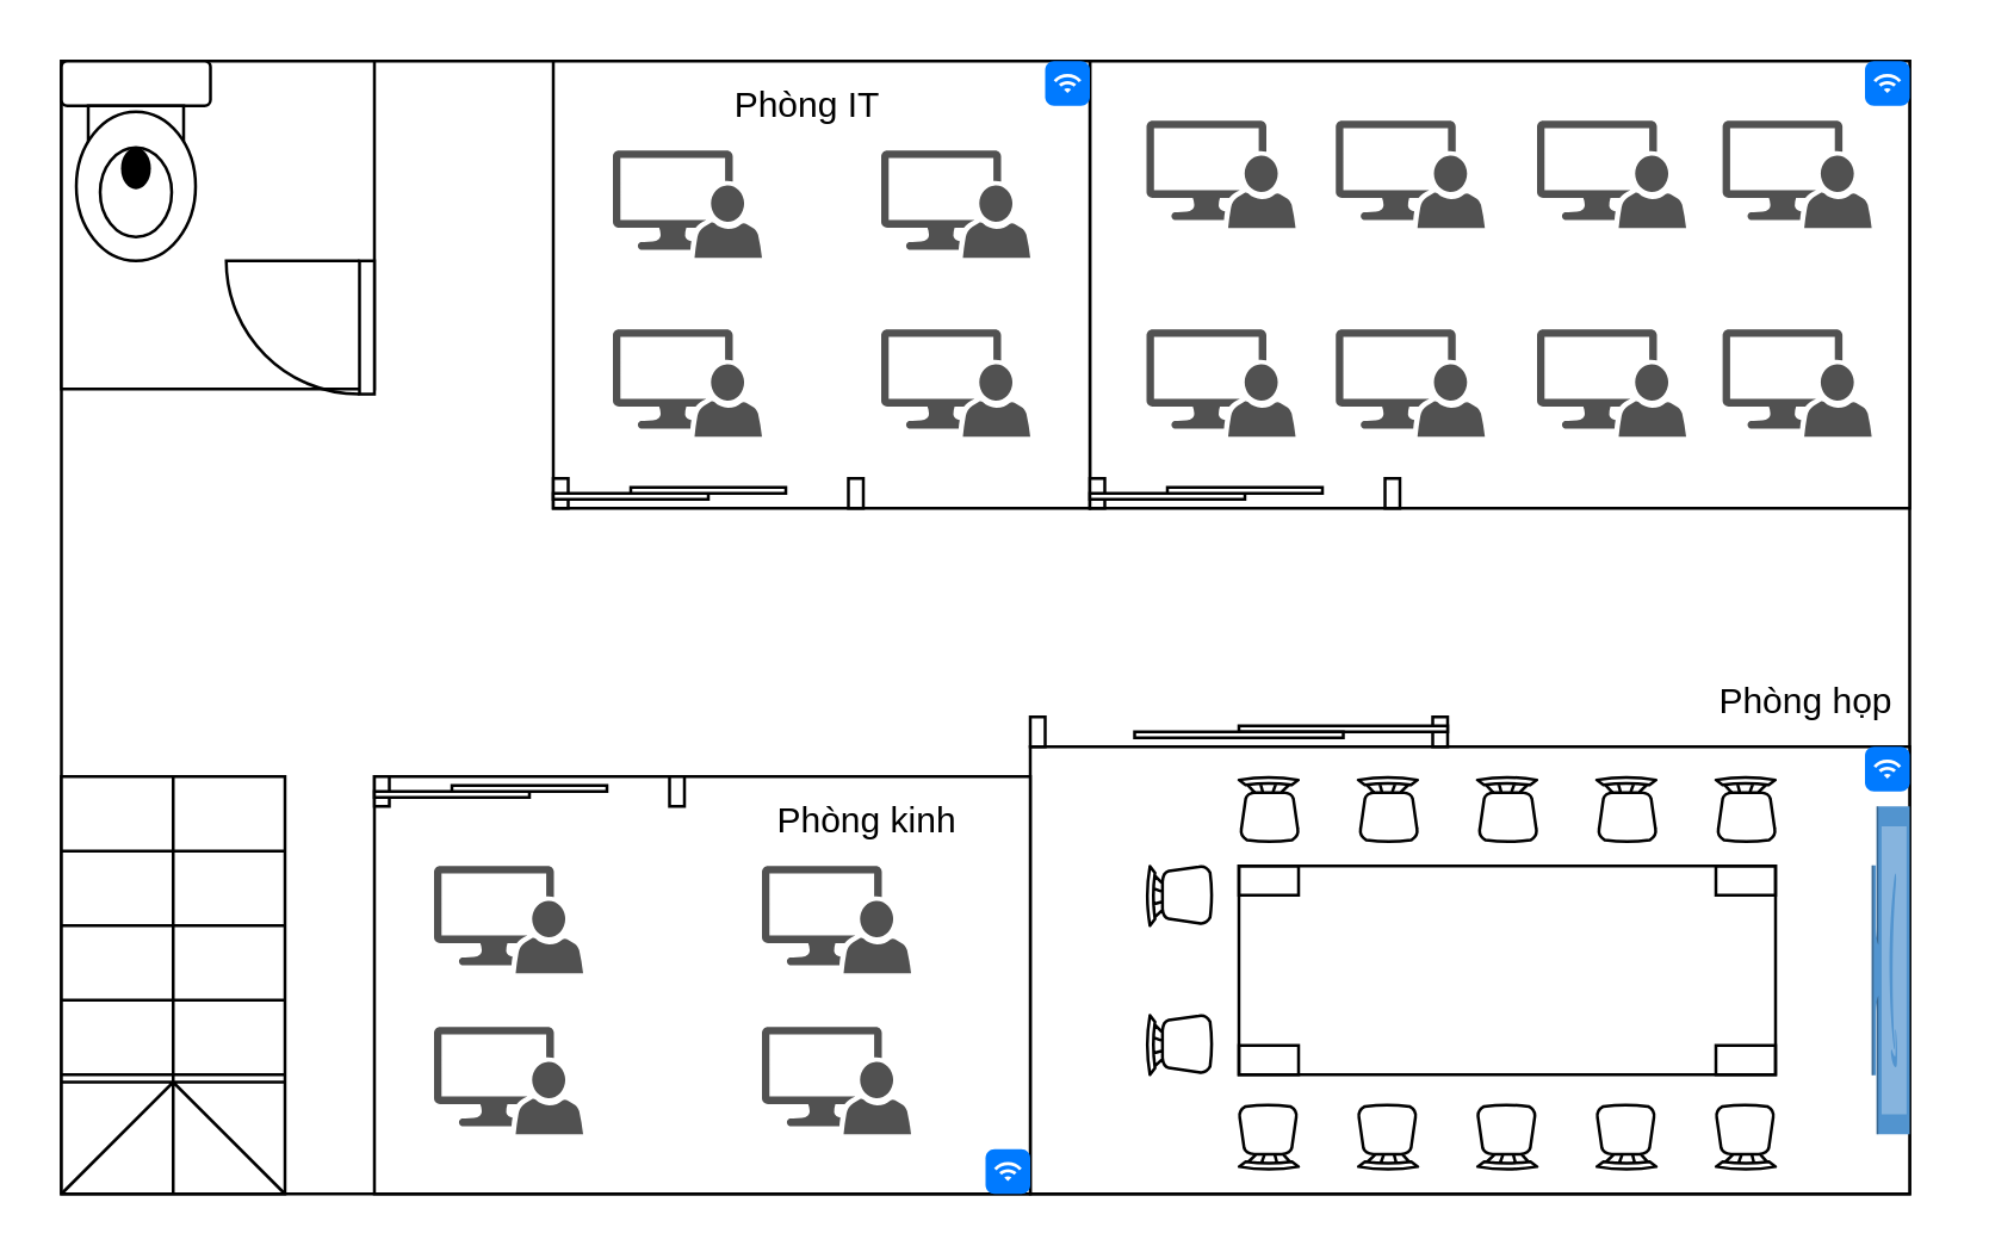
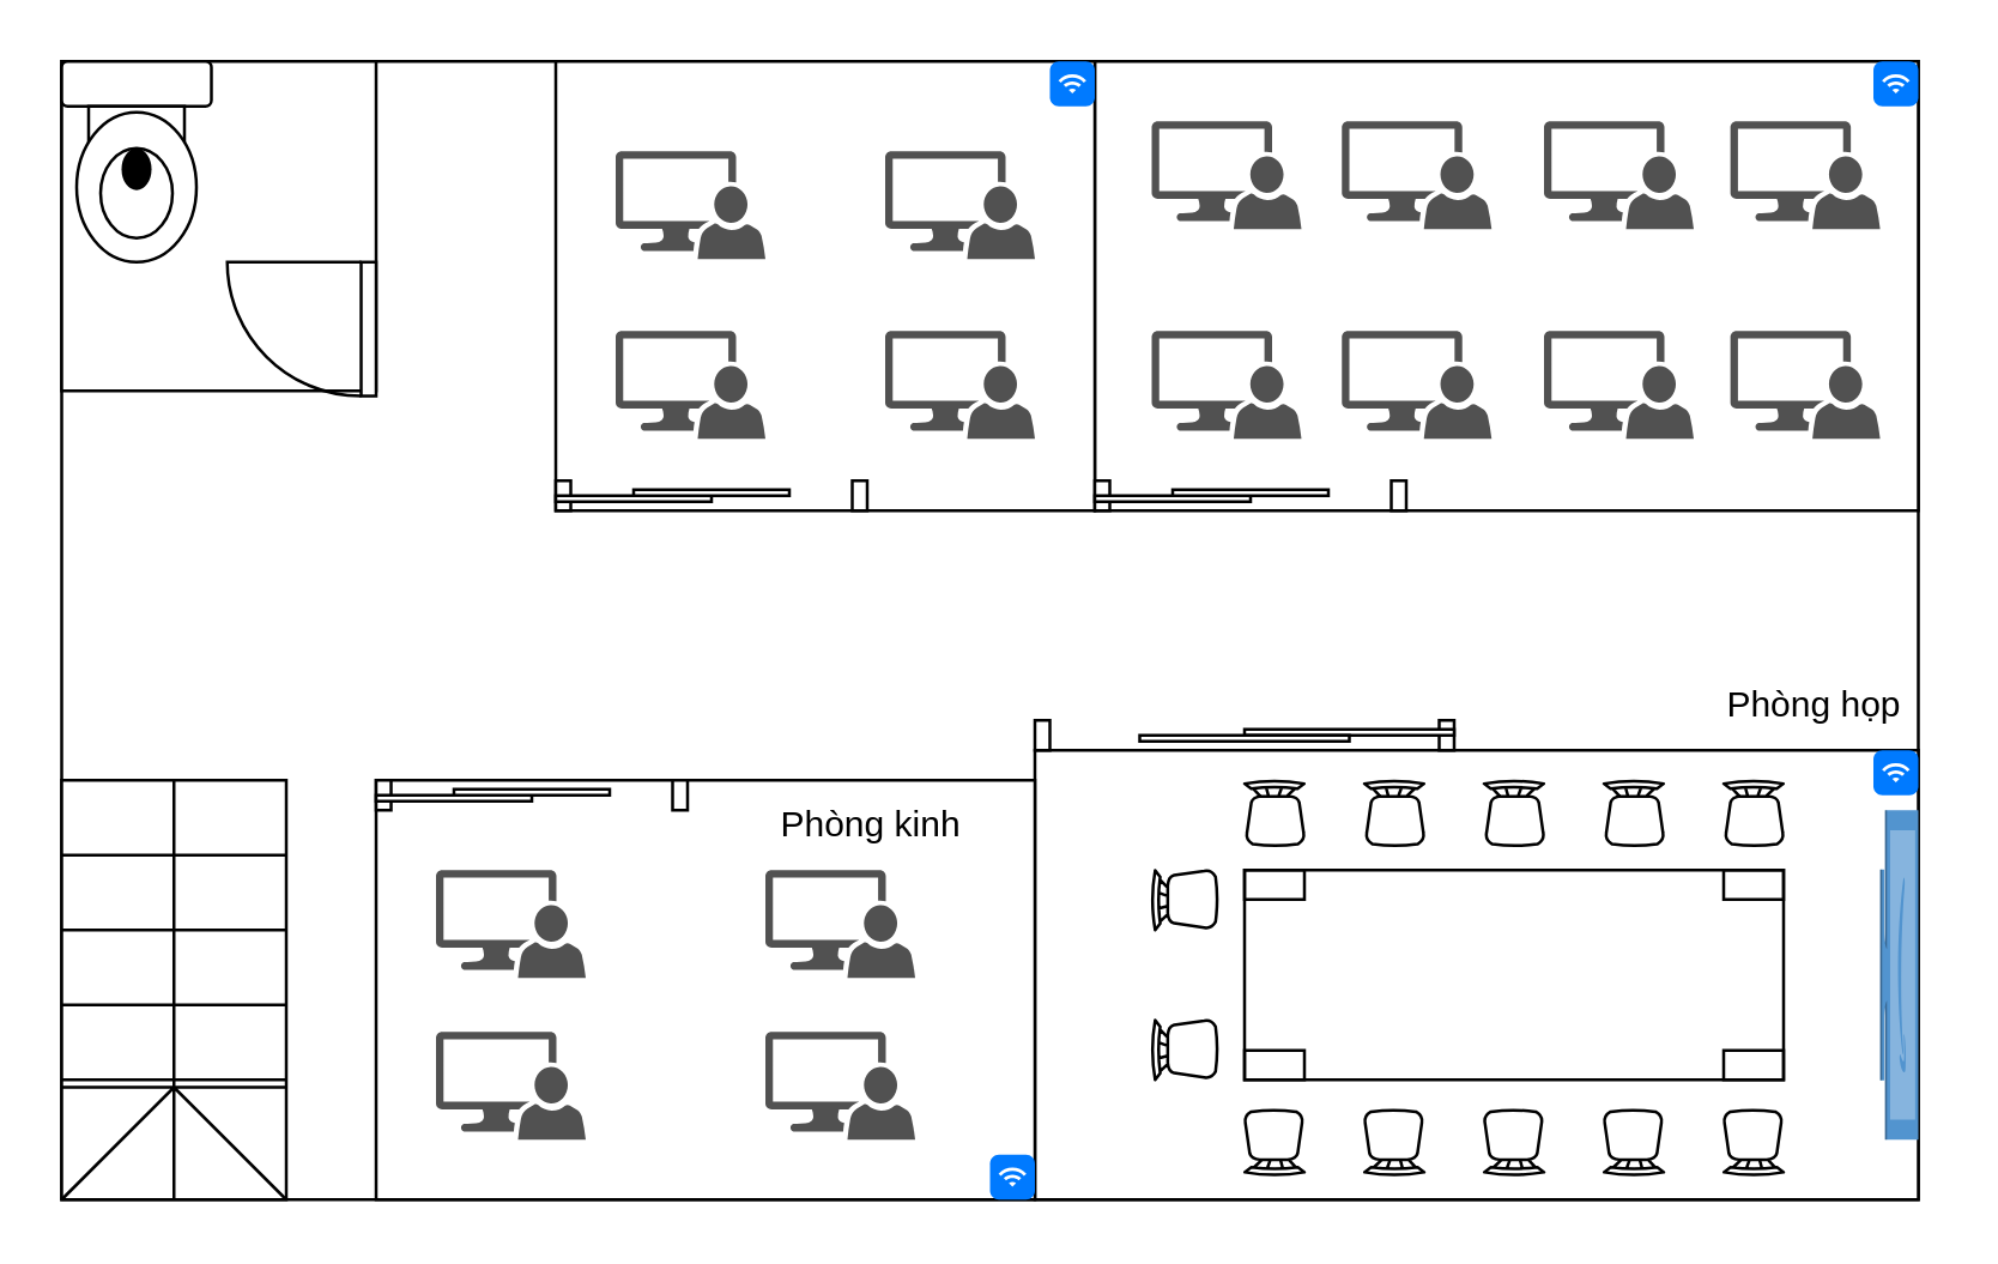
  <mxCell id="0" />
  <mxCell id="1" parent="0" />
  <mxCell id="2" value="" style="rounded=0;whiteSpace=wrap;html=1;fontStyle=1" vertex="1" parent="1"><mxGeometry x="20" y="20" width="620" height="380" as="geometry" /></mxCell>
  <mxCell id="3" value="" style="verticalLabelPosition=bottom;html=1;verticalAlign=top;align=center;shape=mxgraph.floorplan.stairsRest;direction=south;" vertex="1" parent="1"><mxGeometry x="20" y="260" width="75" height="140" as="geometry" /></mxCell>
  <mxCell id="4" value="" style="rounded=0;whiteSpace=wrap;html=1;" vertex="1" parent="1"><mxGeometry x="20" y="20" width="105" height="110" as="geometry" /></mxCell>
  <mxCell id="5" value="" style="rounded=0;whiteSpace=wrap;html=1;" vertex="1" parent="1"><mxGeometry x="345" y="250" width="295" height="150" as="geometry" /></mxCell>
  <mxCell id="6" value="" style="verticalLabelPosition=bottom;html=1;verticalAlign=top;align=center;shape=mxgraph.floorplan.chair;" vertex="1" parent="1"><mxGeometry x="415" y="260" width="20" height="22" as="geometry" /></mxCell>
  <mxCell id="7" value="" style="verticalLabelPosition=bottom;html=1;verticalAlign=top;align=center;shape=mxgraph.floorplan.table;" vertex="1" parent="1"><mxGeometry x="415" y="290" width="180" height="70" as="geometry" /></mxCell>
  <mxCell id="8" value="" style="outlineConnect=0;dashed=0;verticalLabelPosition=bottom;verticalAlign=top;align=center;html=1;shape=mxgraph.aws3.fire_tv;fillColor=#5294CF;gradientColor=none;direction=south;" vertex="1" parent="1"><mxGeometry x="627.25" y="270" width="12.75" height="110" as="geometry" /></mxCell>
  <mxCell id="9" value="" style="verticalLabelPosition=bottom;html=1;verticalAlign=top;align=center;shape=mxgraph.floorplan.chair;" vertex="1" parent="1"><mxGeometry x="455" y="260" width="20" height="22" as="geometry" /></mxCell>
  <mxCell id="10" value="" style="verticalLabelPosition=bottom;html=1;verticalAlign=top;align=center;shape=mxgraph.floorplan.chair;" vertex="1" parent="1"><mxGeometry x="495" y="260" width="20" height="22" as="geometry" /></mxCell>
  <mxCell id="11" value="" style="verticalLabelPosition=bottom;html=1;verticalAlign=top;align=center;shape=mxgraph.floorplan.chair;" vertex="1" parent="1"><mxGeometry x="535" y="260" width="20" height="22" as="geometry" /></mxCell>
  <mxCell id="12" value="" style="verticalLabelPosition=bottom;html=1;verticalAlign=top;align=center;shape=mxgraph.floorplan.chair;" vertex="1" parent="1"><mxGeometry x="575" y="260" width="20" height="22" as="geometry" /></mxCell>
  <mxCell id="13" value="" style="verticalLabelPosition=bottom;html=1;verticalAlign=top;align=center;shape=mxgraph.floorplan.chair;direction=west;" vertex="1" parent="1"><mxGeometry x="415" y="370" width="20" height="22" as="geometry" /></mxCell>
  <mxCell id="14" value="" style="verticalLabelPosition=bottom;html=1;verticalAlign=top;align=center;shape=mxgraph.floorplan.chair;direction=west;" vertex="1" parent="1"><mxGeometry x="455" y="370" width="20" height="22" as="geometry" /></mxCell>
  <mxCell id="15" value="" style="verticalLabelPosition=bottom;html=1;verticalAlign=top;align=center;shape=mxgraph.floorplan.chair;direction=west;" vertex="1" parent="1"><mxGeometry x="495" y="370" width="20" height="22" as="geometry" /></mxCell>
  <mxCell id="16" value="" style="verticalLabelPosition=bottom;html=1;verticalAlign=top;align=center;shape=mxgraph.floorplan.chair;direction=west;" vertex="1" parent="1"><mxGeometry x="535" y="370" width="20" height="22" as="geometry" /></mxCell>
  <mxCell id="17" value="" style="verticalLabelPosition=bottom;html=1;verticalAlign=top;align=center;shape=mxgraph.floorplan.chair;direction=west;" vertex="1" parent="1"><mxGeometry x="575" y="370" width="20" height="22" as="geometry" /></mxCell>
  <mxCell id="18" value="" style="verticalLabelPosition=bottom;html=1;verticalAlign=top;align=center;shape=mxgraph.floorplan.chair;direction=north;" vertex="1" parent="1"><mxGeometry x="384" y="290" width="22" height="20" as="geometry" /></mxCell>
  <mxCell id="19" value="" style="verticalLabelPosition=bottom;html=1;verticalAlign=top;align=center;shape=mxgraph.floorplan.chair;direction=north;" vertex="1" parent="1"><mxGeometry x="384" y="340" width="22" height="20" as="geometry" /></mxCell>
  <mxCell id="20" value="Phòng họp" style="text;html=1;align=center;verticalAlign=middle;resizable=0;points=[];autosize=1;strokeColor=none;fillColor=none;rotation=0;" vertex="1" parent="1"><mxGeometry x="565" y="220" width="80" height="30" as="geometry" /></mxCell>
  <mxCell id="21" value="" style="verticalLabelPosition=bottom;html=1;verticalAlign=top;align=center;shape=mxgraph.floorplan.doorSlidingGlass;dx=0.25;direction=west;" vertex="1" parent="1"><mxGeometry x="345" y="240" width="140" height="10" as="geometry" /></mxCell>
  <mxCell id="22" value="" style="rounded=0;whiteSpace=wrap;html=1;" vertex="1" parent="1"><mxGeometry x="365" y="20" width="275" height="150" as="geometry" /></mxCell>
  <mxCell id="23" value="" style="rounded=0;whiteSpace=wrap;html=1;" vertex="1" parent="1"><mxGeometry x="125" y="260" width="220" height="140" as="geometry" /></mxCell>
  <mxCell id="24" value="" style="sketch=0;pointerEvents=1;shadow=0;dashed=0;html=1;strokeColor=none;labelPosition=center;verticalLabelPosition=bottom;verticalAlign=top;align=center;fillColor=#515151;shape=mxgraph.mscae.system_center.admin_console" vertex="1" parent="1"><mxGeometry x="145" y="344" width="50" height="36" as="geometry" /></mxCell>
  <mxCell id="25" value="" style="sketch=0;pointerEvents=1;shadow=0;dashed=0;html=1;strokeColor=none;labelPosition=center;verticalLabelPosition=bottom;verticalAlign=top;align=center;fillColor=#515151;shape=mxgraph.mscae.system_center.admin_console" vertex="1" parent="1"><mxGeometry x="255" y="290" width="50" height="36" as="geometry" /></mxCell>
  <mxCell id="26" value="" style="sketch=0;pointerEvents=1;shadow=0;dashed=0;html=1;strokeColor=none;labelPosition=center;verticalLabelPosition=bottom;verticalAlign=top;align=center;fillColor=#515151;shape=mxgraph.mscae.system_center.admin_console" vertex="1" parent="1"><mxGeometry x="145" y="290" width="50" height="36" as="geometry" /></mxCell>
  <mxCell id="27" value="" style="sketch=0;pointerEvents=1;shadow=0;dashed=0;html=1;strokeColor=none;labelPosition=center;verticalLabelPosition=bottom;verticalAlign=top;align=center;fillColor=#515151;shape=mxgraph.mscae.system_center.admin_console" vertex="1" parent="1"><mxGeometry x="255" y="344" width="50" height="36" as="geometry" /></mxCell>
  <mxCell id="28" value="" style="sketch=0;pointerEvents=1;shadow=0;dashed=0;html=1;strokeColor=none;labelPosition=center;verticalLabelPosition=bottom;verticalAlign=top;align=center;fillColor=#515151;shape=mxgraph.mscae.system_center.admin_console" vertex="1" parent="1"><mxGeometry x="447.5" y="40" width="50" height="36" as="geometry" /></mxCell>
  <mxCell id="29" value="" style="sketch=0;pointerEvents=1;shadow=0;dashed=0;html=1;strokeColor=none;labelPosition=center;verticalLabelPosition=bottom;verticalAlign=top;align=center;fillColor=#515151;shape=mxgraph.mscae.system_center.admin_console" vertex="1" parent="1"><mxGeometry x="515" y="40" width="50" height="36" as="geometry" /></mxCell>
  <mxCell id="30" value="" style="sketch=0;pointerEvents=1;shadow=0;dashed=0;html=1;strokeColor=none;labelPosition=center;verticalLabelPosition=bottom;verticalAlign=top;align=center;fillColor=#515151;shape=mxgraph.mscae.system_center.admin_console" vertex="1" parent="1"><mxGeometry x="577.25" y="40" width="50" height="36" as="geometry" /></mxCell>
  <mxCell id="31" value="" style="sketch=0;pointerEvents=1;shadow=0;dashed=0;html=1;strokeColor=none;labelPosition=center;verticalLabelPosition=bottom;verticalAlign=top;align=center;fillColor=#515151;shape=mxgraph.mscae.system_center.admin_console" vertex="1" parent="1"><mxGeometry x="447.5" y="110" width="50" height="36" as="geometry" /></mxCell>
  <mxCell id="32" value="" style="sketch=0;pointerEvents=1;shadow=0;dashed=0;html=1;strokeColor=none;labelPosition=center;verticalLabelPosition=bottom;verticalAlign=top;align=center;fillColor=#515151;shape=mxgraph.mscae.system_center.admin_console" vertex="1" parent="1"><mxGeometry x="515" y="110" width="50" height="36" as="geometry" /></mxCell>
  <mxCell id="33" value="" style="sketch=0;pointerEvents=1;shadow=0;dashed=0;html=1;strokeColor=none;labelPosition=center;verticalLabelPosition=bottom;verticalAlign=top;align=center;fillColor=#515151;shape=mxgraph.mscae.system_center.admin_console" vertex="1" parent="1"><mxGeometry x="577.25" y="110" width="50" height="36" as="geometry" /></mxCell>
  <mxCell id="34" value="" style="sketch=0;pointerEvents=1;shadow=0;dashed=0;html=1;strokeColor=none;labelPosition=center;verticalLabelPosition=bottom;verticalAlign=top;align=center;fillColor=#515151;shape=mxgraph.mscae.system_center.admin_console" vertex="1" parent="1"><mxGeometry x="384" y="40" width="50" height="36" as="geometry" /></mxCell>
  <mxCell id="35" value="" style="sketch=0;pointerEvents=1;shadow=0;dashed=0;html=1;strokeColor=none;labelPosition=center;verticalLabelPosition=bottom;verticalAlign=top;align=center;fillColor=#515151;shape=mxgraph.mscae.system_center.admin_console" vertex="1" parent="1"><mxGeometry x="384" y="110" width="50" height="36" as="geometry" /></mxCell>
  <mxCell id="36" value="" style="rounded=0;whiteSpace=wrap;html=1;" vertex="1" parent="1"><mxGeometry x="185" y="20" width="180" height="150" as="geometry" /></mxCell>
  <mxCell id="37" value="" style="sketch=0;pointerEvents=1;shadow=0;dashed=0;html=1;strokeColor=none;labelPosition=center;verticalLabelPosition=bottom;verticalAlign=top;align=center;fillColor=#515151;shape=mxgraph.mscae.system_center.admin_console" vertex="1" parent="1"><mxGeometry x="205" y="110" width="50" height="36" as="geometry" /></mxCell>
  <mxCell id="38" value="" style="sketch=0;pointerEvents=1;shadow=0;dashed=0;html=1;strokeColor=none;labelPosition=center;verticalLabelPosition=bottom;verticalAlign=top;align=center;fillColor=#515151;shape=mxgraph.mscae.system_center.admin_console" vertex="1" parent="1"><mxGeometry x="295" y="110" width="50" height="36" as="geometry" /></mxCell>
  <mxCell id="39" value="" style="sketch=0;pointerEvents=1;shadow=0;dashed=0;html=1;strokeColor=none;labelPosition=center;verticalLabelPosition=bottom;verticalAlign=top;align=center;fillColor=#515151;shape=mxgraph.mscae.system_center.admin_console" vertex="1" parent="1"><mxGeometry x="295" y="50" width="50" height="36" as="geometry" /></mxCell>
  <mxCell id="40" value="" style="sketch=0;pointerEvents=1;shadow=0;dashed=0;html=1;strokeColor=none;labelPosition=center;verticalLabelPosition=bottom;verticalAlign=top;align=center;fillColor=#515151;shape=mxgraph.mscae.system_center.admin_console" vertex="1" parent="1"><mxGeometry x="205" y="50" width="50" height="36" as="geometry" /></mxCell>
  <mxCell id="41" value="Phòng kinh" style="text;html=1;align=center;verticalAlign=middle;resizable=0;points=[];autosize=1;strokeColor=none;fillColor=none;" vertex="1" parent="1"><mxGeometry x="235" y="260" width="110" height="30" as="geometry" /></mxCell>
- <mxCell id="42" value="Phòng IT" style="text;html=1;align=center;verticalAlign=middle;resizable=0;points=[];autosize=1;strokeColor=none;fillColor=none;" vertex="1" parent="1"><mxGeometry x="235" y="20" width="70" height="30" as="geometry" /></mxCell>
  <mxCell id="43" value="" style="verticalLabelPosition=bottom;html=1;verticalAlign=top;align=center;shape=mxgraph.floorplan.doorSlidingGlass;dx=0.25;" vertex="1" parent="1"><mxGeometry x="365" y="160" width="104" height="10" as="geometry" /></mxCell>
  <mxCell id="44" value="" style="verticalLabelPosition=bottom;html=1;verticalAlign=top;align=center;shape=mxgraph.floorplan.doorSlidingGlass;dx=0.25;" vertex="1" parent="1"><mxGeometry x="185" y="160" width="104" height="10" as="geometry" /></mxCell>
  <mxCell id="45" value="" style="verticalLabelPosition=bottom;html=1;verticalAlign=top;align=center;shape=mxgraph.floorplan.doorSlidingGlass;dx=0.25;" vertex="1" parent="1"><mxGeometry x="125" y="260" width="104" height="10" as="geometry" /></mxCell>
  <mxCell id="46" value="" style="verticalLabelPosition=bottom;html=1;verticalAlign=top;align=center;shape=mxgraph.floorplan.toilet;" vertex="1" parent="1"><mxGeometry x="20" y="20" width="50" height="67" as="geometry" /></mxCell>
  <mxCell id="47" value="" style="verticalLabelPosition=bottom;html=1;verticalAlign=top;align=center;shape=mxgraph.floorplan.doorLeft;aspect=fixed;direction=south;" vertex="1" parent="1"><mxGeometry x="77.505" y="87.005" width="47.5" height="44.71" as="geometry" /></mxCell>
  <mxCell id="48" value="" style="html=1;strokeWidth=1;shadow=0;dashed=0;shape=mxgraph.ios7.misc.wifi;fillColor=#007AFF;strokeColor=none;buttonText=;strokeColor2=#222222;fontColor=#222222;fontSize=8;verticalLabelPosition=bottom;verticalAlign=top;align=center;sketch=0;" vertex="1" parent="1"><mxGeometry x="350" y="20" width="15" height="15" as="geometry" /></mxCell>
  <mxCell id="49" value="" style="html=1;strokeWidth=1;shadow=0;dashed=0;shape=mxgraph.ios7.misc.wifi;fillColor=#007AFF;strokeColor=none;buttonText=;strokeColor2=#222222;fontColor=#222222;fontSize=8;verticalLabelPosition=bottom;verticalAlign=top;align=center;sketch=0;" vertex="1" parent="1"><mxGeometry x="330" y="385" width="15" height="15" as="geometry" /></mxCell>
  <mxCell id="50" value="" style="html=1;strokeWidth=1;shadow=0;dashed=0;shape=mxgraph.ios7.misc.wifi;fillColor=#007AFF;strokeColor=none;buttonText=;strokeColor2=#222222;fontColor=#222222;fontSize=8;verticalLabelPosition=bottom;verticalAlign=top;align=center;sketch=0;" vertex="1" parent="1"><mxGeometry x="625" y="20" width="15" height="15" as="geometry" /></mxCell>
  <mxCell id="51" value="" style="html=1;strokeWidth=1;shadow=0;dashed=0;shape=mxgraph.ios7.misc.wifi;fillColor=#007AFF;strokeColor=none;buttonText=;strokeColor2=#222222;fontColor=#222222;fontSize=8;verticalLabelPosition=bottom;verticalAlign=top;align=center;sketch=0;" vertex="1" parent="1"><mxGeometry x="625" y="250" width="15" height="15" as="geometry" /></mxCell>
